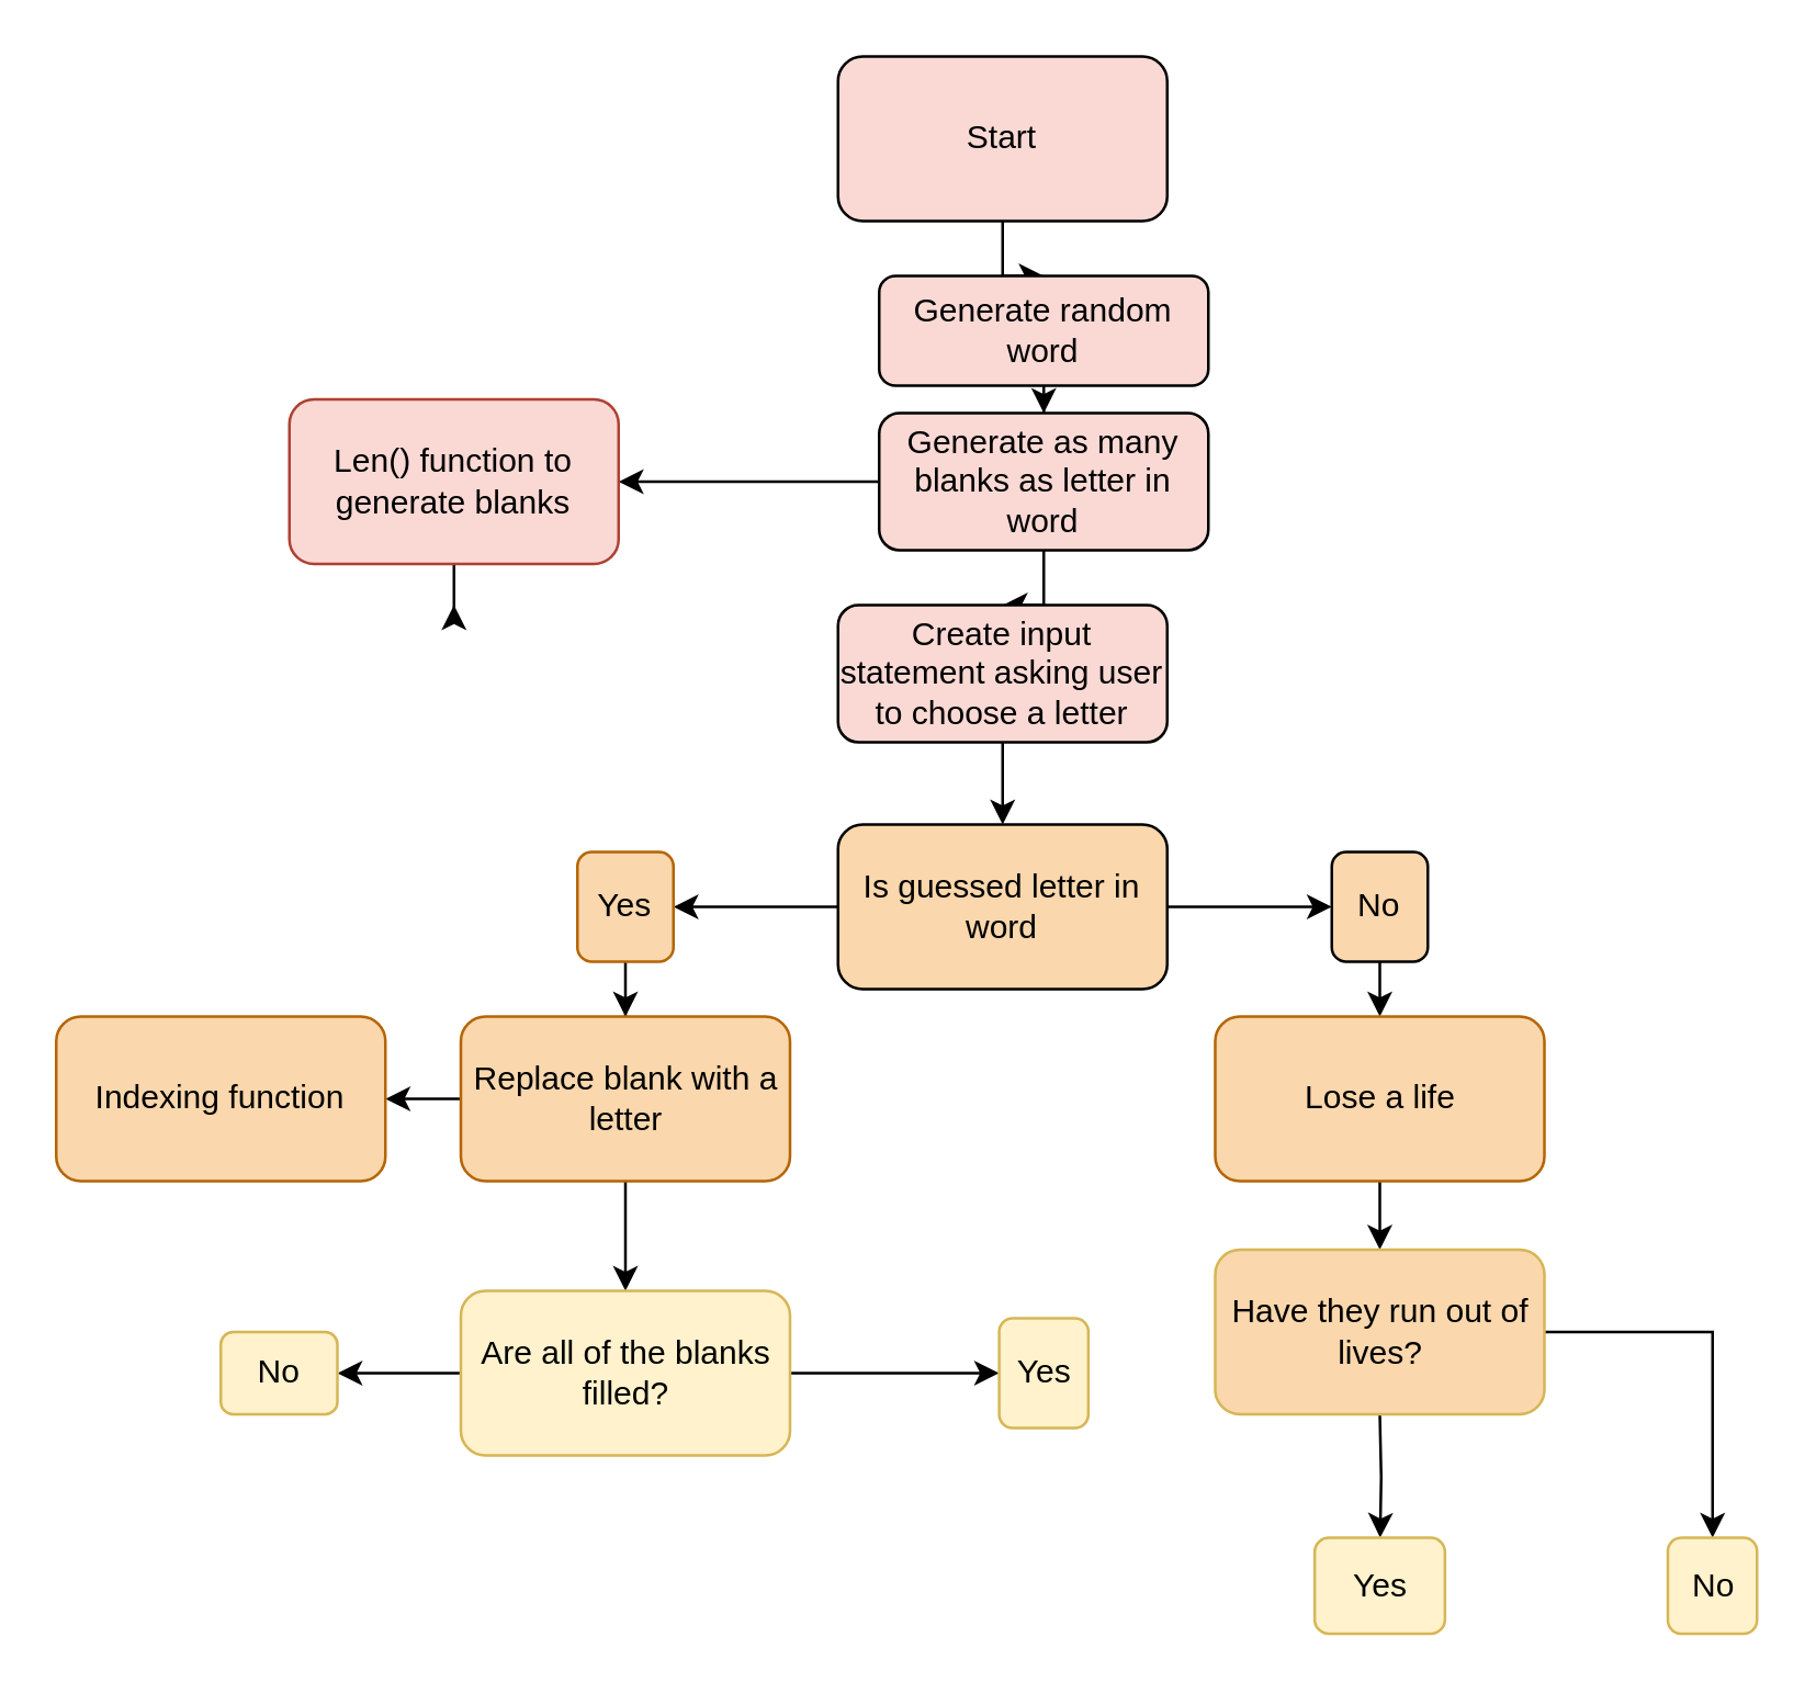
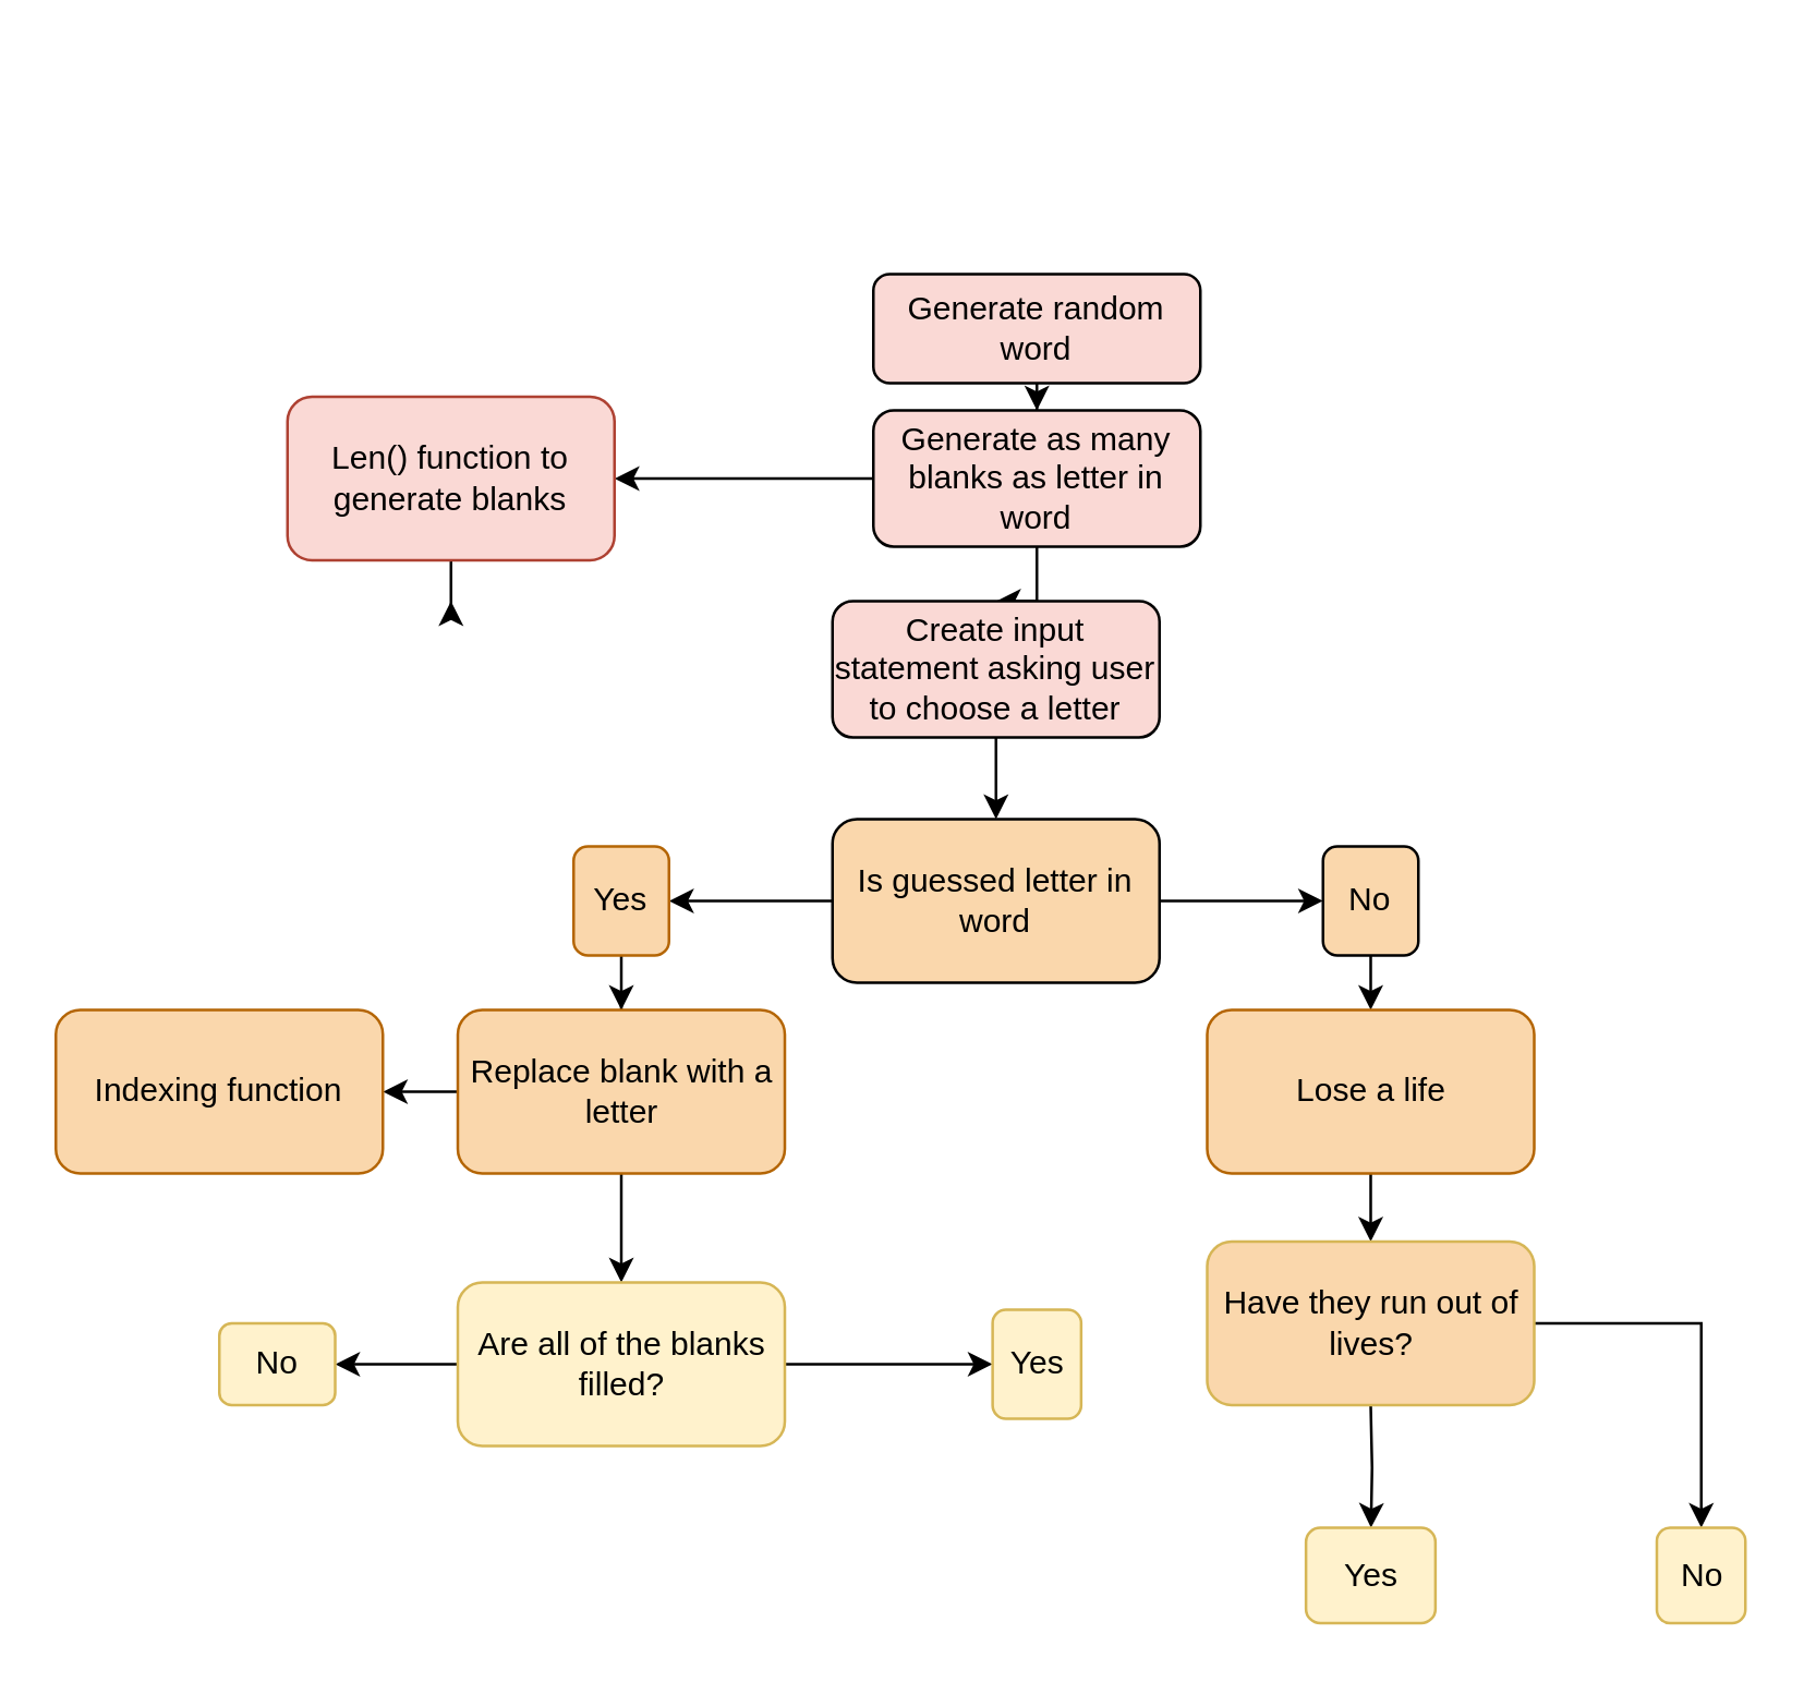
  <mxCell id="0" />
  <mxCell id="1" parent="0" />
- <mxCell id="2" value="" style="edgeStyle=orthogonalEdgeStyle;rounded=0;orthogonalLoop=1;jettySize=auto;html=1;strokeColor=#000000;" parent="1" source="3" target="5" edge="1"><mxGeometry relative="1" as="geometry" /></mxCell>
- <mxCell id="3" value="Start" style="rounded=1;whiteSpace=wrap;html=1;fillColor=#fad9d5;strokeColor=#000000;" parent="1" vertex="1"><mxGeometry x="305" y="20" width="120" height="60" as="geometry" /></mxCell>
  <mxCell id="4" value="" style="edgeStyle=orthogonalEdgeStyle;rounded=0;orthogonalLoop=1;jettySize=auto;html=1;strokeColor=#000000;" parent="1" source="5" target="8" edge="1"><mxGeometry relative="1" as="geometry" /></mxCell>
  <mxCell id="5" value="Generate random word" style="whiteSpace=wrap;html=1;rounded=1;fillColor=#fad9d5;strokeColor=#000000;" parent="1" vertex="1"><mxGeometry x="320" y="100" width="120" height="40" as="geometry" /></mxCell>
  <mxCell id="6" value="" style="edgeStyle=orthogonalEdgeStyle;rounded=0;orthogonalLoop=1;jettySize=auto;html=1;strokeColor=#000000;" parent="1" source="8" target="10" edge="1"><mxGeometry relative="1" as="geometry" /></mxCell>
  <mxCell id="7" value="" style="edgeStyle=orthogonalEdgeStyle;rounded=0;orthogonalLoop=1;jettySize=auto;html=1;" parent="1" source="8" target="12" edge="1"><mxGeometry relative="1" as="geometry" /></mxCell>
  <mxCell id="8" value="Generate as many blanks as letter in word" style="whiteSpace=wrap;html=1;rounded=1;fillColor=#fad9d5;strokeColor=#000000;" parent="1" vertex="1"><mxGeometry x="320" y="150" width="120" height="50" as="geometry" /></mxCell>
  <mxCell id="9" value="" style="edgeStyle=orthogonalEdgeStyle;rounded=0;orthogonalLoop=1;jettySize=auto;html=1;strokeColor=#000000;" parent="1" source="10" target="15" edge="1"><mxGeometry relative="1" as="geometry" /></mxCell>
  <mxCell id="10" value="Create input statement asking user to choose a letter" style="whiteSpace=wrap;html=1;rounded=1;fillColor=#fad9d5;strokeColor=#000000;" parent="1" vertex="1"><mxGeometry x="305" y="220" width="120" height="50" as="geometry" /></mxCell>
  <mxCell id="11" value="" style="edgeStyle=orthogonalEdgeStyle;rounded=0;orthogonalLoop=1;jettySize=auto;html=1;" parent="1" source="12" edge="1"><mxGeometry relative="1" as="geometry"><mxPoint x="165" y="220" as="targetPoint" /></mxGeometry></mxCell>
  <mxCell id="12" value="Len() function to generate blanks" style="whiteSpace=wrap;html=1;rounded=1;strokeColor=#ae4132;fillColor=#fad9d5;" parent="1" vertex="1"><mxGeometry x="105" y="145" width="120" height="60" as="geometry" /></mxCell>
  <mxCell id="13" value="" style="edgeStyle=orthogonalEdgeStyle;rounded=0;orthogonalLoop=1;jettySize=auto;html=1;strokeColor=#000000;" parent="1" source="15" target="17" edge="1"><mxGeometry relative="1" as="geometry" /></mxCell>
  <mxCell id="14" value="" style="edgeStyle=orthogonalEdgeStyle;rounded=0;orthogonalLoop=1;jettySize=auto;html=1;strokeColor=#000000;" parent="1" source="15" target="19" edge="1"><mxGeometry relative="1" as="geometry" /></mxCell>
  <mxCell id="15" value="Is guessed letter in word" style="whiteSpace=wrap;html=1;rounded=1;fillColor=#fad7ac;strokeColor=#000000;" parent="1" vertex="1"><mxGeometry x="305" y="300" width="120" height="60" as="geometry" /></mxCell>
  <mxCell id="16" value="" style="edgeStyle=orthogonalEdgeStyle;rounded=0;orthogonalLoop=1;jettySize=auto;html=1;" parent="1" source="17" target="22" edge="1"><mxGeometry relative="1" as="geometry" /></mxCell>
  <mxCell id="17" value="Yes" style="whiteSpace=wrap;html=1;rounded=1;strokeColor=#b46504;fillColor=#fad7ac;" parent="1" vertex="1"><mxGeometry x="210" y="310" width="35" height="40" as="geometry" /></mxCell>
  <mxCell id="18" value="" style="edgeStyle=orthogonalEdgeStyle;rounded=0;orthogonalLoop=1;jettySize=auto;html=1;strokeColor=#000000;" parent="1" source="19" edge="1"><mxGeometry relative="1" as="geometry"><mxPoint x="502.5" y="370" as="targetPoint" /></mxGeometry></mxCell>
  <mxCell id="19" value="No" style="whiteSpace=wrap;html=1;rounded=1;fillColor=#fad7ac;strokeColor=#000000;" parent="1" vertex="1"><mxGeometry x="485" y="310" width="35" height="40" as="geometry" /></mxCell>
  <mxCell id="20" value="" style="edgeStyle=orthogonalEdgeStyle;rounded=0;orthogonalLoop=1;jettySize=auto;html=1;" parent="1" source="22" edge="1"><mxGeometry relative="1" as="geometry"><mxPoint x="140" y="400" as="targetPoint" /></mxGeometry></mxCell>
  <mxCell id="21" value="" style="edgeStyle=orthogonalEdgeStyle;rounded=0;orthogonalLoop=1;jettySize=auto;html=1;" parent="1" source="22" target="28" edge="1"><mxGeometry relative="1" as="geometry" /></mxCell>
  <mxCell id="22" value="Replace blank with a letter" style="whiteSpace=wrap;html=1;rounded=1;strokeColor=#b46504;fillColor=#fad7ac;" parent="1" vertex="1"><mxGeometry x="167.5" y="370" width="120" height="60" as="geometry" /></mxCell>
  <mxCell id="23" value="" style="edgeStyle=orthogonalEdgeStyle;rounded=0;orthogonalLoop=1;jettySize=auto;html=1;" parent="1" edge="1"><mxGeometry relative="1" as="geometry"><mxPoint x="502.5" y="430" as="sourcePoint" /><mxPoint x="502.5" y="455" as="targetPoint" /></mxGeometry></mxCell>
  <mxCell id="24" value="Lose a life" style="whiteSpace=wrap;html=1;rounded=1;strokeColor=#b46504;fillColor=#fad7ac;" parent="1" vertex="1"><mxGeometry x="442.5" y="370" width="120" height="60" as="geometry" /></mxCell>
  <mxCell id="25" value="Indexing function" style="whiteSpace=wrap;html=1;rounded=1;strokeColor=#b46504;fillColor=#fad7ac;" parent="1" vertex="1"><mxGeometry x="20" y="370" width="120" height="60" as="geometry" /></mxCell>
  <mxCell id="26" value="" style="edgeStyle=orthogonalEdgeStyle;rounded=0;orthogonalLoop=1;jettySize=auto;html=1;" parent="1" source="28" target="29" edge="1"><mxGeometry relative="1" as="geometry" /></mxCell>
  <mxCell id="27" value="" style="edgeStyle=orthogonalEdgeStyle;rounded=0;orthogonalLoop=1;jettySize=auto;html=1;" parent="1" source="28" target="30" edge="1"><mxGeometry relative="1" as="geometry" /></mxCell>
  <mxCell id="28" value="Are all of the blanks filled?" style="whiteSpace=wrap;html=1;rounded=1;strokeColor=#d6b656;fillColor=#fff2cc;" parent="1" vertex="1"><mxGeometry x="167.5" y="470" width="120" height="60" as="geometry" /></mxCell>
  <mxCell id="29" value="No" style="whiteSpace=wrap;html=1;rounded=1;strokeColor=#d6b656;fillColor=#fff2cc;" parent="1" vertex="1"><mxGeometry x="80" y="485" width="42.5" height="30" as="geometry" /></mxCell>
  <mxCell id="30" value="Yes" style="whiteSpace=wrap;html=1;rounded=1;strokeColor=#d6b656;fillColor=#fff2cc;" parent="1" vertex="1"><mxGeometry x="363.75" y="480" width="32.5" height="40" as="geometry" /></mxCell>
  <mxCell id="31" value="" style="edgeStyle=orthogonalEdgeStyle;rounded=0;orthogonalLoop=1;jettySize=auto;html=1;" parent="1" source="33" target="34" edge="1"><mxGeometry relative="1" as="geometry" /></mxCell>
  <mxCell id="32" value="" style="edgeStyle=orthogonalEdgeStyle;rounded=0;orthogonalLoop=1;jettySize=auto;html=1;" parent="1" target="35" edge="1"><mxGeometry relative="1" as="geometry"><mxPoint x="502.5" y="515" as="sourcePoint" /></mxGeometry></mxCell>
  <mxCell id="33" value="Have they run out of lives?" style="whiteSpace=wrap;html=1;rounded=1;strokeColor=#d6b656;fillColor=#fad7ac;" parent="1" vertex="1"><mxGeometry x="442.5" y="455" width="120" height="60" as="geometry" /></mxCell>
  <mxCell id="34" value="No" style="whiteSpace=wrap;html=1;rounded=1;strokeColor=#d6b656;fillColor=#fff2cc;" parent="1" vertex="1"><mxGeometry x="607.5" y="560" width="32.5" height="35" as="geometry" /></mxCell>
  <mxCell id="35" value="Yes" style="whiteSpace=wrap;html=1;rounded=1;strokeColor=#d6b656;fillColor=#fff2cc;" parent="1" vertex="1"><mxGeometry x="478.75" y="560" width="47.5" height="35" as="geometry" /></mxCell>
